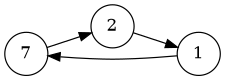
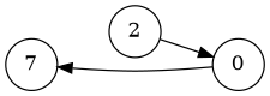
  digraph {
    nodestep=0.6
    rankdir=LR
    node [shape=circle]
    n1 [label=7]
-   0 [label=1]
+   0
    2
-   n1 -> 2
    0 -> n1
    2 -> 0
  }
